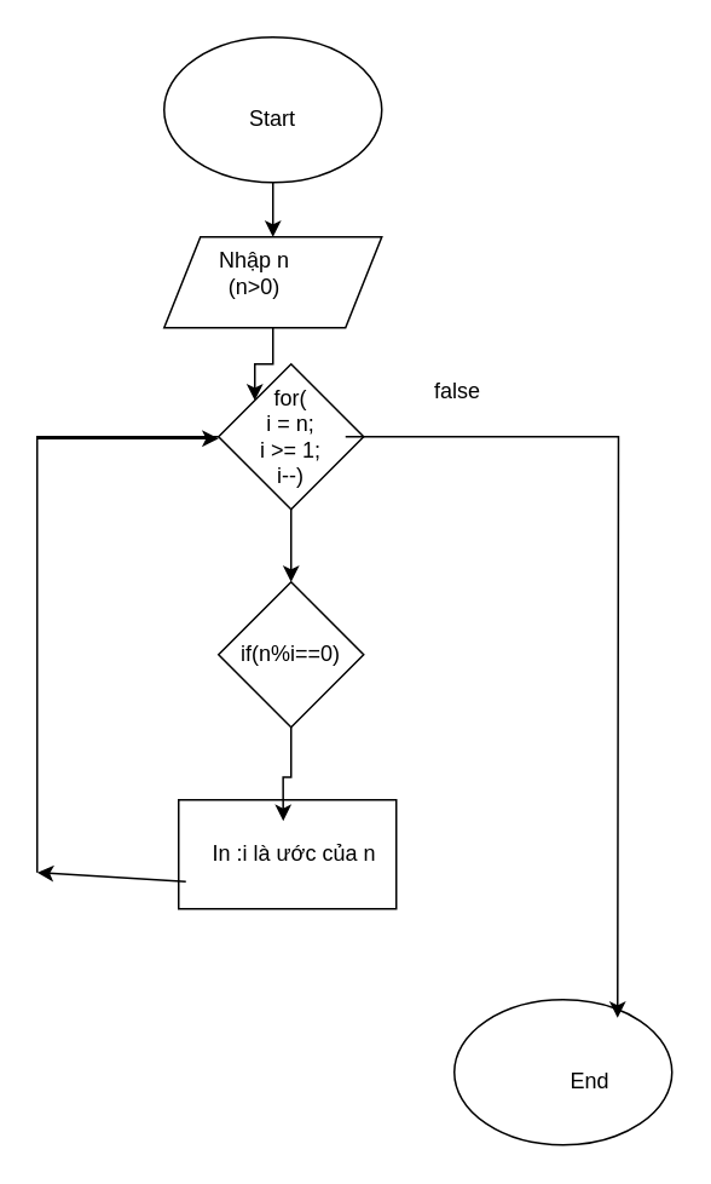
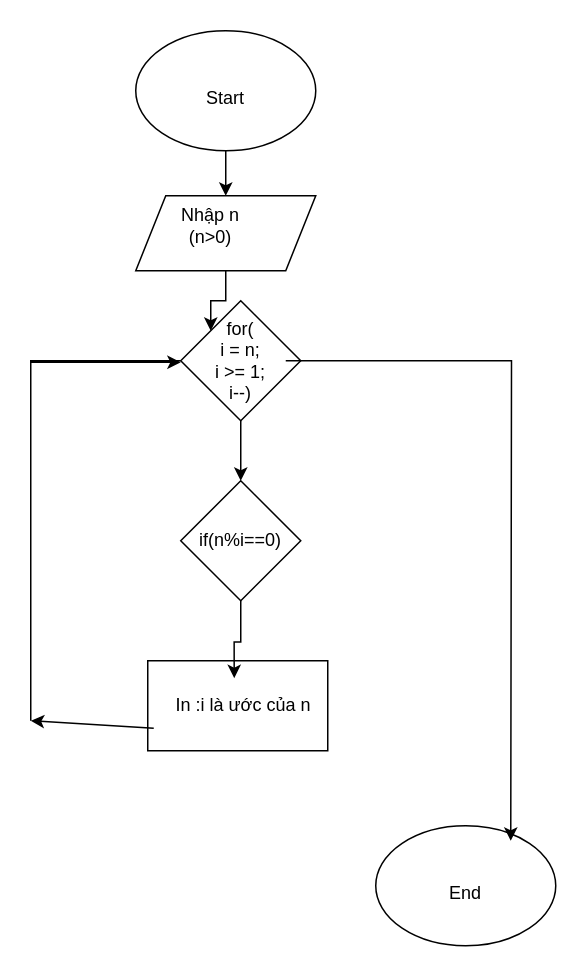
  <mxCell id="0" />
  <mxCell id="1" parent="0" />
  <mxCell id="2" style="edgeStyle=orthogonalEdgeStyle;rounded=0;orthogonalLoop=1;jettySize=auto;html=1;entryX=0.5;entryY=0;entryDx=0;entryDy=0;" edge="1" parent="1" source="3" target="8"><mxGeometry relative="1" as="geometry" /></mxCell>
  <mxCell id="3" value="" style="ellipse;whiteSpace=wrap;html=1;" parent="1" vertex="1"><mxGeometry x="90" y="20" width="120" height="80" as="geometry" /></mxCell>
  <mxCell id="4" value="Start" style="text;strokeColor=none;align=center;fillColor=none;html=1;verticalAlign=middle;whiteSpace=wrap;rounded=0;" parent="1" vertex="1"><mxGeometry x="120" y="50" width="60" height="30" as="geometry" /></mxCell>
  <mxCell id="5" value="" style="ellipse;whiteSpace=wrap;html=1;" parent="1" vertex="1"><mxGeometry x="250" y="550" width="120" height="80" as="geometry" /></mxCell>
- <mxCell id="6" value="End" style="text;strokeColor=none;align=center;fillColor=none;html=1;verticalAlign=middle;whiteSpace=wrap;rounded=0;" parent="1" vertex="1"><mxGeometry x="295" y="580" width="60" height="30" as="geometry" /></mxCell>
+ <mxCell id="6" value="End" style="text;strokeColor=none;align=center;fillColor=none;html=1;verticalAlign=middle;whiteSpace=wrap;rounded=0;" parent="1" vertex="1"><mxGeometry x="280" y="580" width="60" height="30" as="geometry" /></mxCell>
  <mxCell id="7" style="edgeStyle=orthogonalEdgeStyle;rounded=0;orthogonalLoop=1;jettySize=auto;html=1;entryX=0;entryY=0;entryDx=0;entryDy=0;" parent="1" source="8" target="11" edge="1"><mxGeometry relative="1" as="geometry" /></mxCell>
  <mxCell id="8" value="" style="shape=parallelogram;perimeter=parallelogramPerimeter;whiteSpace=wrap;html=1;fixedSize=1;" parent="1" vertex="1"><mxGeometry x="90" y="130" width="120" height="50" as="geometry" /></mxCell>
  <mxCell id="9" value="Nhập n (n&amp;gt;0)" style="text;strokeColor=none;align=center;fillColor=none;html=1;verticalAlign=middle;whiteSpace=wrap;rounded=0;" parent="1" vertex="1"><mxGeometry x="110" y="135" width="60" height="30" as="geometry" /></mxCell>
  <mxCell id="10" style="edgeStyle=orthogonalEdgeStyle;rounded=0;orthogonalLoop=1;jettySize=auto;html=1;entryX=0.5;entryY=0;entryDx=0;entryDy=0;" parent="1" source="11" target="14" edge="1"><mxGeometry relative="1" as="geometry" /></mxCell>
  <mxCell id="11" value="" style="rhombus;whiteSpace=wrap;html=1;" parent="1" vertex="1"><mxGeometry x="120" y="200" width="80" height="80" as="geometry" /></mxCell>
  <mxCell id="12" style="edgeStyle=orthogonalEdgeStyle;rounded=0;orthogonalLoop=1;jettySize=auto;html=1;" parent="1" source="13" edge="1"><mxGeometry relative="1" as="geometry"><mxPoint x="340" y="560" as="targetPoint" /></mxGeometry></mxCell>
  <mxCell id="13" value="for(&lt;br&gt;i = n;&lt;br&gt;i &amp;gt;= 1;&lt;br&gt;i--)" style="text;strokeColor=none;align=center;fillColor=none;html=1;verticalAlign=middle;whiteSpace=wrap;rounded=0;" parent="1" vertex="1"><mxGeometry x="130" y="225" width="60" height="30" as="geometry" /></mxCell>
  <mxCell id="14" value="" style="rhombus;whiteSpace=wrap;html=1;" parent="1" vertex="1"><mxGeometry x="120" y="320" width="80" height="80" as="geometry" /></mxCell>
  <mxCell id="15" value="if(n%i==0)" style="text;strokeColor=none;align=center;fillColor=none;html=1;verticalAlign=middle;whiteSpace=wrap;rounded=0;" parent="1" vertex="1"><mxGeometry x="130" y="345" width="60" height="30" as="geometry" /></mxCell>
  <mxCell id="16" value="" style="rounded=0;whiteSpace=wrap;html=1;" parent="1" vertex="1"><mxGeometry x="98" y="440" width="120" height="60" as="geometry" /></mxCell>
  <mxCell id="17" style="edgeStyle=orthogonalEdgeStyle;rounded=0;orthogonalLoop=1;jettySize=auto;html=1;exitX=0;exitY=0.5;exitDx=0;exitDy=0;" parent="1" source="11" edge="1"><mxGeometry relative="1" as="geometry"><mxPoint x="120" y="241" as="targetPoint" /><Array as="points"><mxPoint x="20" y="240" /><mxPoint x="20" y="241" /><mxPoint x="120" y="241" /></Array></mxGeometry></mxCell>
  <mxCell id="18" value="In :i là ước của n" style="text;strokeColor=none;align=center;fillColor=none;html=1;verticalAlign=middle;whiteSpace=wrap;rounded=0;" parent="1" vertex="1"><mxGeometry x="102" y="455" width="120" height="30" as="geometry" /></mxCell>
  <mxCell id="19" style="edgeStyle=orthogonalEdgeStyle;rounded=0;orthogonalLoop=1;jettySize=auto;html=1;entryX=0.447;entryY=-0.113;entryDx=0;entryDy=0;entryPerimeter=0;" parent="1" source="14" target="18" edge="1"><mxGeometry relative="1" as="geometry" /></mxCell>
  <mxCell id="20" value="" style="endArrow=none;html=1;rounded=0;" parent="1" edge="1"><mxGeometry width="50" height="50" relative="1" as="geometry"><mxPoint x="20" y="480" as="sourcePoint" /><mxPoint x="20" y="240" as="targetPoint" /></mxGeometry></mxCell>
  <mxCell id="21" value="" style="endArrow=classic;html=1;rounded=0;exitX=0;exitY=1;exitDx=0;exitDy=0;" parent="1" source="18" edge="1"><mxGeometry width="50" height="50" relative="1" as="geometry"><mxPoint x="-70" y="202.5" as="sourcePoint" /><mxPoint x="20" y="480" as="targetPoint" /></mxGeometry></mxCell>
- <mxCell id="22" value="false" style="text;strokeColor=none;align=center;fillColor=none;html=1;verticalAlign=middle;whiteSpace=wrap;rounded=0;" parent="1" vertex="1"><mxGeometry x="222" y="200" width="60" height="30" as="geometry" /></mxCell>
